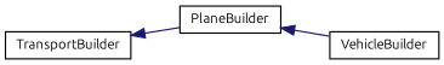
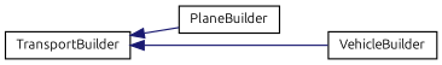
  digraph {
    fontname=Ubuntu
    rankdir=LR
    node [color=black fillcolor=white fontname=Ubuntu fontsize=10 shape=record style=filled]
    edge [color=midnightblue dir=back fontname=Ubuntu fontsize=10 labelfontname=Helvetica labelfontsize=10 style=solid]
    n1 [height=0.2 label=TransportBuilder width=0.4]
    n2 [height=0.2 label=PlaneBuilder width=0.4]
    n3 [height=0.2 label=VehicleBuilder width=0.4]
    n1 -> n2
-   n2 -> n3
+   n1 -> n3
  }
